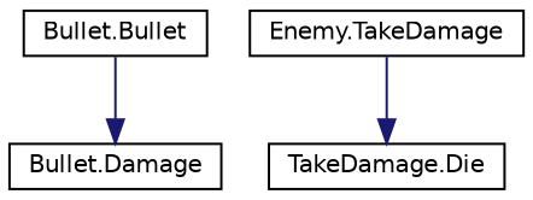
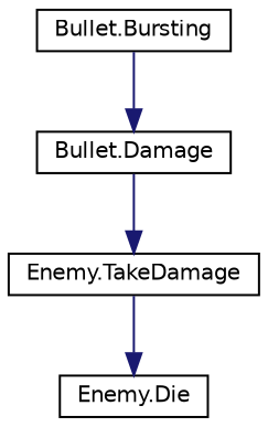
  digraph {
    rankdir=TB
    node [color=black fillcolor=white fontname=Helvetica fontsize=10 shape=record style=filled]
    edge [color=midnightblue fontname=Helvetica fontsize=10 labelfontname=Helvetica labelfontsize=10 style=solid]
-   n1 [height=0.2 label="Bullet.Bullet" width=0.4]
+   n1 [height=0.2 label="Bullet.Bursting" width=0.4]
    n2 [height=0.2 label="Bullet.Damage" width=0.4]
    n3 [height=0.2 label="Enemy.TakeDamage" width=0.4]
-   n4 [height=0.2 label="TakeDamage.Die" width=0.4]
+   n4 [height=0.2 label="Enemy.Die" width=0.4]
    n1 -> n2
+   n2 -> n3
    n3 -> n4
  }
